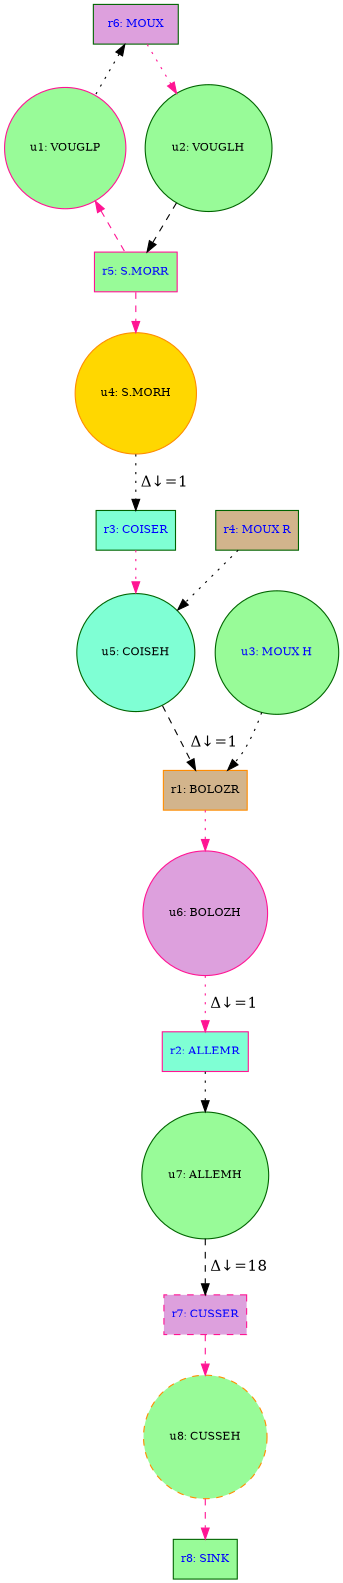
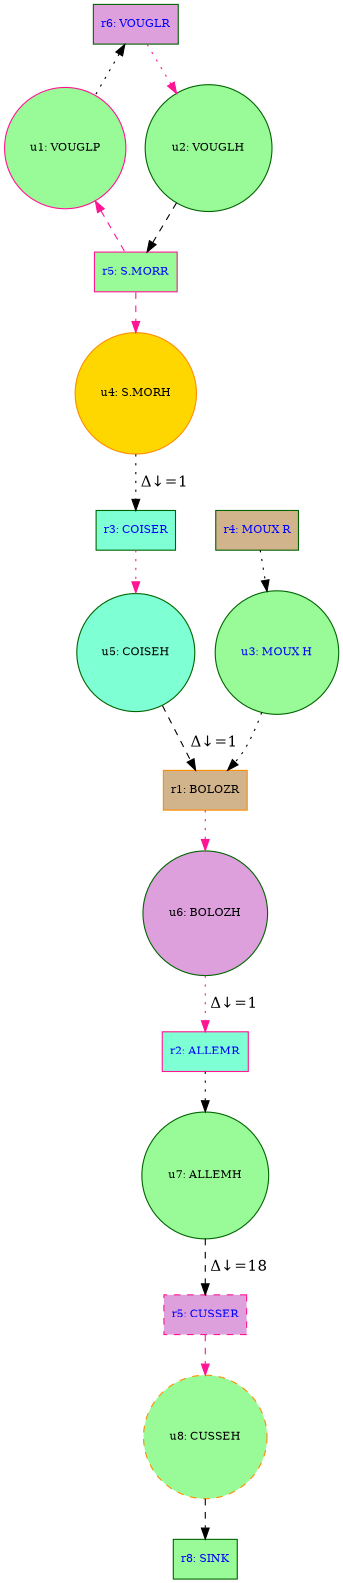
  digraph {
    node [color=darkgreen fillcolor=palegreen fontcolor=black fontsize=10 margin=0.1 shape=rectangle style=filled]
    edge [color=black style=dotted]
    n1 [color=darkorange fillcolor=tan label="r1: BOLOZR" width=0.05]
-   n2 [color=deeppink fillcolor=plum label="u6: BOLOZH" shape=circle style="filled,solid" width=0.05]
+   n2 [fillcolor=plum label="u6: BOLOZH" shape=circle style="filled,solid" width=0.05]
    n3 [color=deeppink fillcolor=aquamarine fontcolor=blue label="r2: ALLEMR" width=0.05]
    n4 [label="u7: ALLEMH" shape=circle style="filled,solid" width=0.05]
-   n5 [color=deeppink fillcolor=plum fontcolor=blue label="r7: CUSSER" style="filled,dashed" width=0.05]
+   n5 [color=deeppink fillcolor=plum fontcolor=blue label="r5: CUSSER" style="filled,dashed" width=0.05]
    n6 [fillcolor=aquamarine fontcolor=blue label="r3: COISER" width=0.05]
    n7 [fillcolor=aquamarine label="u5: COISEH" shape=circle style="filled,solid" width=0.05]
    n8 [fillcolor=tan fontcolor=blue label="r4: MOUX R" width=0.05]
    n9 [fontcolor=blue label="u3: MOUX H" shape=circle style="filled,solid" width=0.05]
    n10 [color=deeppink fontcolor=blue label="r5: S.MORR" width=0.05]
    n11 [color=darkorange fillcolor=gold label="u4: S.MORH" shape=circle style="filled,solid" width=0.05]
-   n12 [fillcolor=plum fontcolor=blue label="r6: MOUX" width=0.05]
+   n12 [fillcolor=plum fontcolor=blue label="r6: VOUGLR" width=0.05]
    n13 [color=deeppink label="u1: VOUGLP" shape=circle style="filled,solid" width=0.05]
    n14 [label="u2: VOUGLH" shape=circle style="filled,solid" width=0.05]
    n15 [color=darkorange label="u8: CUSSEH" shape=circle style="filled,dashed" width=0.05]
    n16 [fontcolor=blue label="r8: SINK" width=0.05]
    n1 -> n2 [color=deeppink]
    n2 -> n3 [color=deeppink label=" Δ↓=1 "]
    n3 -> n4
    n4 -> n5 [label=" Δ↓=18 " style=dashed]
    n5 -> n15 [color=deeppink style=dashed]
    n6 -> n7 [color=deeppink]
    n7 -> n1 [label=" Δ↓=1 " style=dashed]
-   n8 -> n7
+   n8 -> n9
    n9 -> n1
    n10 -> n11 [color=deeppink style=dashed]
    n11 -> n6 [label=" Δ↓=1 "]
    n12 -> n13 [dir=back]
    n12 -> n14 [color=deeppink]
    n13 -> n10 [color=deeppink dir=back style=dashed]
    n14 -> n10 [style=dashed]
-   n15 -> n16 [color=deeppink style=dashed]
+   n15 -> n16 [style=dashed]
  }
